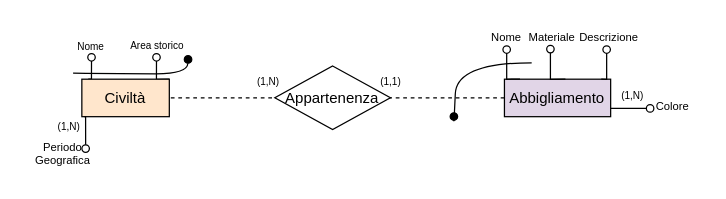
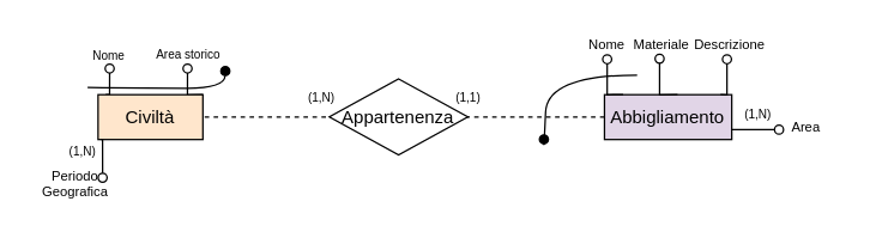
  <mxCell id="0" />
  <mxCell id="1" parent="0" />
  <mxCell id="2" value="Abbigliamento" style="whiteSpace=wrap;html=1;align=center;fillColor=#e1d5e7;" vertex="1" parent="1"><mxGeometry x="403.19" y="62.75" width="85" height="30" as="geometry" /></mxCell>
  <mxCell id="3" value="&lt;font style=&quot;font-size: 8px;&quot;&gt;Area storico&lt;/font&gt;" style="text;html=1;align=center;verticalAlign=middle;whiteSpace=wrap;rounded=0;" vertex="1" parent="1"><mxGeometry x="90.11" y="20.63" width="71" height="29" as="geometry" /></mxCell>
  <mxCell id="4" value="&lt;font style=&quot;font-size: 8px;&quot;&gt;Nome&lt;/font&gt;" style="text;html=1;align=center;verticalAlign=middle;whiteSpace=wrap;rounded=0;" vertex="1" parent="1"><mxGeometry x="40.55" y="20.63" width="63" height="30" as="geometry" /></mxCell>
  <mxCell id="5" value="&lt;font style=&quot;font-size: 9px;&quot;&gt;Materiale&lt;/font&gt;" style="text;html=1;align=center;verticalAlign=middle;whiteSpace=wrap;rounded=0;" vertex="1" parent="1"><mxGeometry x="423.99" y="21" width="35" height="15" as="geometry" /></mxCell>
  <mxCell id="6" value="&lt;span style=&quot;font-size: 8px;&quot;&gt;(1,N)&lt;/span&gt;" style="text;html=1;align=center;verticalAlign=middle;whiteSpace=wrap;rounded=1;strokeColor=none;glass=0;" vertex="1" parent="1"><mxGeometry x="202.99" y="61" width="22.5" height="6.75" as="geometry" /></mxCell>
  <mxCell id="7" value="&lt;font style=&quot;font-size: 8px;&quot;&gt;(1,N)&lt;/font&gt;" style="text;html=1;align=center;verticalAlign=middle;whiteSpace=wrap;rounded=1;strokeColor=none;glass=0;" vertex="1" parent="1"><mxGeometry x="480.69" y="67.75" width="50" height="15" as="geometry" /></mxCell>
  <mxCell id="8" value="&lt;font style=&quot;font-size: 9px;&quot;&gt;Descrizione&lt;/font&gt;" style="text;html=1;align=center;verticalAlign=middle;whiteSpace=wrap;rounded=0;" vertex="1" parent="1"><mxGeometry x="466.99" y="22" width="40" height="14" as="geometry" /></mxCell>
- <mxCell id="9" value="&lt;font style=&quot;font-size: 9px;&quot;&gt;Colore&lt;/font&gt;" style="text;html=1;align=center;verticalAlign=middle;whiteSpace=wrap;rounded=0;" vertex="1" parent="1"><mxGeometry x="518.19" y="75.75" width="40" height="17" as="geometry" /></mxCell>
+ <mxCell id="9" value="&lt;font style=&quot;font-size: 9px;&quot;&gt;Area&lt;/font&gt;" style="text;html=1;align=center;verticalAlign=middle;whiteSpace=wrap;rounded=0;" vertex="1" parent="1"><mxGeometry x="518.19" y="75.75" width="40" height="17" as="geometry" /></mxCell>
  <mxCell id="10" style="edgeStyle=orthogonalEdgeStyle;rounded=0;orthogonalLoop=1;jettySize=auto;html=1;exitX=1.011;exitY=0.878;exitDx=0;exitDy=0;endArrow=oval;endFill=0;exitPerimeter=0;" edge="1" parent="1"><mxGeometry relative="1" as="geometry"><mxPoint x="488.195" y="86.2" as="sourcePoint" /><mxPoint x="519.76" y="86.11" as="targetPoint" /><Array as="points"><mxPoint x="499.76" y="86.11" /><mxPoint x="499.76" y="86.11" /></Array></mxGeometry></mxCell>
  <mxCell id="11" value="&lt;font style=&quot;font-size: 9px;&quot;&gt;Nome&lt;/font&gt;" style="text;html=1;align=center;verticalAlign=middle;whiteSpace=wrap;rounded=0;" vertex="1" parent="1"><mxGeometry x="384.99" y="20" width="40" height="17" as="geometry" /></mxCell>
  <mxCell id="12" style="edgeStyle=orthogonalEdgeStyle;rounded=0;orthogonalLoop=1;jettySize=auto;html=1;endArrow=oval;endFill=0;" edge="1" parent="1"><mxGeometry relative="1" as="geometry"><mxPoint x="415.62" y="62.75" as="sourcePoint" /><mxPoint x="404.99" y="39" as="targetPoint" /><Array as="points"><mxPoint x="415.62" y="62.75" /></Array></mxGeometry></mxCell>
  <mxCell id="13" value="&lt;font style=&quot;font-size: 8px;&quot;&gt;(1,1)&lt;/font&gt;" style="text;html=1;align=center;verticalAlign=middle;whiteSpace=wrap;rounded=1;strokeColor=none;glass=0;" vertex="1" parent="1"><mxGeometry x="300.69" y="61" width="22.5" height="6.75" as="geometry" /></mxCell>
  <mxCell id="14" style="edgeStyle=orthogonalEdgeStyle;rounded=0;orthogonalLoop=1;jettySize=auto;html=1;exitX=0.25;exitY=0;exitDx=0;exitDy=0;entryX=0.5;entryY=1;entryDx=0;entryDy=0;endArrow=oval;endFill=0;" edge="1" parent="1"><mxGeometry relative="1" as="geometry"><mxPoint x="72.74" y="45.21" as="targetPoint" /><mxPoint x="70.12" y="62.71" as="sourcePoint" /></mxGeometry></mxCell>
  <mxCell id="15" style="edgeStyle=orthogonalEdgeStyle;rounded=0;orthogonalLoop=1;jettySize=auto;html=1;exitX=1;exitY=0;exitDx=0;exitDy=0;entryX=0.25;entryY=1;entryDx=0;entryDy=0;endArrow=oval;endFill=0;" edge="1" parent="1" source="16"><mxGeometry relative="1" as="geometry"><mxPoint x="124.74" y="45.21" as="targetPoint" /><mxPoint x="137.62" y="62.71" as="sourcePoint" /></mxGeometry></mxCell>
  <mxCell id="16" value="Civiltà" style="whiteSpace=wrap;html=1;align=center;fillColor=#ffe6cc;" vertex="1" parent="1"><mxGeometry x="65" y="62.75" width="70" height="30" as="geometry" /></mxCell>
  <mxCell id="17" value="" style="curved=1;endArrow=oval;html=1;rounded=0;entryX=0.642;entryY=0.924;entryDx=0;entryDy=0;entryPerimeter=0;endFill=1;" edge="1" parent="1"><mxGeometry width="50" height="50" relative="1" as="geometry"><mxPoint x="57.99" y="57.95" as="sourcePoint" /><mxPoint x="149.99" y="46.95" as="targetPoint" /><Array as="points"><mxPoint x="99.44" y="58.4" /><mxPoint x="149.44" y="58.4" /></Array></mxGeometry></mxCell>
  <mxCell id="18" value="&lt;font style=&quot;font-size: 8px;&quot;&gt;(1,N)&lt;/font&gt;" style="text;html=1;align=center;verticalAlign=middle;whiteSpace=wrap;rounded=1;strokeColor=none;glass=0;" vertex="1" parent="1"><mxGeometry x="30" y="92.75" width="50" height="15" as="geometry" /></mxCell>
  <mxCell id="19" value="&lt;p style=&quot;line-height: 70%;&quot;&gt;&lt;font style=&quot;font-size: 9px;&quot;&gt;Periodo Geografica&lt;/font&gt;&lt;/p&gt;" style="text;html=1;align=center;verticalAlign=middle;whiteSpace=wrap;rounded=0;" vertex="1" parent="1"><mxGeometry x="20" y="106.75" width="60" height="30" as="geometry" /></mxCell>
  <mxCell id="20" style="edgeStyle=orthogonalEdgeStyle;rounded=0;orthogonalLoop=1;jettySize=auto;html=1;exitX=0.25;exitY=1;exitDx=0;exitDy=0;endArrow=oval;endFill=0;" edge="1" parent="1"><mxGeometry relative="1" as="geometry"><mxPoint x="66.95" y="92.75" as="sourcePoint" /><mxPoint x="68.04" y="118.25" as="targetPoint" /></mxGeometry></mxCell>
  <mxCell id="21" value="" style="endArrow=none;html=1;rounded=0;entryX=1;entryY=0.5;entryDx=0;entryDy=0;exitX=0;exitY=0.5;exitDx=0;exitDy=0;dashed=1;" edge="1" parent="1" source="2" target="16"><mxGeometry width="50" height="50" relative="1" as="geometry"><mxPoint x="221.99" y="77.63" as="sourcePoint" /><mxPoint x="204.9" y="62.75" as="targetPoint" /></mxGeometry></mxCell>
  <mxCell id="22" style="edgeStyle=orthogonalEdgeStyle;rounded=0;orthogonalLoop=1;jettySize=auto;html=1;endArrow=oval;endFill=0;" edge="1" parent="1"><mxGeometry relative="1" as="geometry"><mxPoint x="451.99" y="62.75" as="sourcePoint" /><mxPoint x="439.99" y="38.63" as="targetPoint" /><Array as="points"><mxPoint x="451.99" y="62.75" /></Array></mxGeometry></mxCell>
  <mxCell id="23" style="edgeStyle=orthogonalEdgeStyle;rounded=0;orthogonalLoop=1;jettySize=auto;html=1;endArrow=oval;endFill=0;" edge="1" parent="1"><mxGeometry relative="1" as="geometry"><mxPoint x="480.69" y="62.75" as="sourcePoint" /><mxPoint x="484.99" y="39" as="targetPoint" /><Array as="points"><mxPoint x="480.69" y="62.75" /></Array></mxGeometry></mxCell>
  <mxCell id="24" value="Appartenenza" style="shape=rhombus;perimeter=rhombusPerimeter;whiteSpace=wrap;html=1;align=center;" vertex="1" parent="1"><mxGeometry x="219.44" y="52.13" width="92.5" height="51" as="geometry" /></mxCell>
  <mxCell id="25" value="" style="curved=1;endArrow=oval;html=1;rounded=0;endFill=1;" edge="1" parent="1"><mxGeometry width="50" height="50" relative="1" as="geometry"><mxPoint x="424.99" y="49.63" as="sourcePoint" /><mxPoint x="362.74" y="92.63" as="targetPoint" /><Array as="points"><mxPoint x="364.99" y="49.63" /><mxPoint x="362.74" y="99.23" /></Array></mxGeometry></mxCell>
